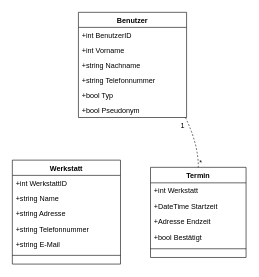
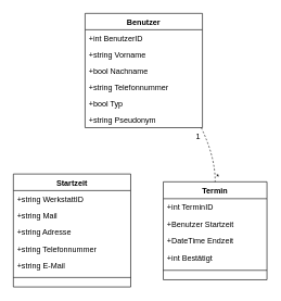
  <mxCell id="0" />
  <mxCell id="1" parent="0" />
  <mxCell id="2" value="Benutzer" style="swimlane;fontStyle=1;align=center;verticalAlign=top;childLayout=stackLayout;horizontal=1;startSize=25.067;horizontalStack=0;resizeParent=1;resizeParentMax=0;resizeLast=0;collapsible=0;marginBottom=0;" parent="1" vertex="1"><mxGeometry x="130" y="20" width="180" height="175.067" as="geometry" /></mxCell>
  <mxCell id="3" value="+int BenutzerID" style="text;strokeColor=none;fillColor=none;align=left;verticalAlign=top;spacingLeft=4;spacingRight=4;overflow=hidden;rotatable=0;points=[[0,0.5],[1,0.5]];portConstraint=eastwest;" parent="2" vertex="1"><mxGeometry y="25.067" width="180" height="25" as="geometry" /></mxCell>
- <mxCell id="4" value="+int Vorname" style="text;strokeColor=none;fillColor=none;align=left;verticalAlign=top;spacingLeft=4;spacingRight=4;overflow=hidden;rotatable=0;points=[[0,0.5],[1,0.5]];portConstraint=eastwest;" parent="2" vertex="1"><mxGeometry y="50.067" width="180" height="25" as="geometry" /></mxCell>
- <mxCell id="5" value="+string Nachname" style="text;strokeColor=none;fillColor=none;align=left;verticalAlign=top;spacingLeft=4;spacingRight=4;overflow=hidden;rotatable=0;points=[[0,0.5],[1,0.5]];portConstraint=eastwest;" parent="2" vertex="1"><mxGeometry y="75.067" width="180" height="25" as="geometry" /></mxCell>
+ <mxCell id="4" value="+string Vorname" style="text;strokeColor=none;fillColor=none;align=left;verticalAlign=top;spacingLeft=4;spacingRight=4;overflow=hidden;rotatable=0;points=[[0,0.5],[1,0.5]];portConstraint=eastwest;" parent="2" vertex="1"><mxGeometry y="50.067" width="180" height="25" as="geometry" /></mxCell>
+ <mxCell id="5" value="+bool Nachname" style="text;strokeColor=none;fillColor=none;align=left;verticalAlign=top;spacingLeft=4;spacingRight=4;overflow=hidden;rotatable=0;points=[[0,0.5],[1,0.5]];portConstraint=eastwest;" parent="2" vertex="1"><mxGeometry y="75.067" width="180" height="25" as="geometry" /></mxCell>
  <mxCell id="6" value="+string Telefonnummer" style="text;strokeColor=none;fillColor=none;align=left;verticalAlign=top;spacingLeft=4;spacingRight=4;overflow=hidden;rotatable=0;points=[[0,0.5],[1,0.5]];portConstraint=eastwest;" parent="2" vertex="1"><mxGeometry y="100.067" width="180" height="25" as="geometry" /></mxCell>
  <mxCell id="7" value="+bool Typ" style="text;strokeColor=none;fillColor=none;align=left;verticalAlign=top;spacingLeft=4;spacingRight=4;overflow=hidden;rotatable=0;points=[[0,0.5],[1,0.5]];portConstraint=eastwest;" vertex="1" parent="2"><mxGeometry y="125.067" width="180" height="25" as="geometry" /></mxCell>
- <mxCell id="8" value="+bool Pseudonym" style="text;strokeColor=none;fillColor=none;align=left;verticalAlign=top;spacingLeft=4;spacingRight=4;overflow=hidden;rotatable=0;points=[[0,0.5],[1,0.5]];portConstraint=eastwest;" vertex="1" parent="2"><mxGeometry y="150.067" width="180" height="25" as="geometry" /></mxCell>
- <mxCell id="9" value="Werkstatt" style="swimlane;fontStyle=1;align=center;verticalAlign=top;childLayout=stackLayout;horizontal=1;startSize=25.385;horizontalStack=0;resizeParent=1;resizeParentMax=0;resizeLast=0;collapsible=0;marginBottom=0;" parent="1" vertex="1"><mxGeometry x="20" y="266" width="180" height="173" as="geometry" /></mxCell>
- <mxCell id="10" value="+int WerkstattID" style="text;strokeColor=none;fillColor=none;align=left;verticalAlign=top;spacingLeft=4;spacingRight=4;overflow=hidden;rotatable=0;points=[[0,0.5],[1,0.5]];portConstraint=eastwest;" parent="9" vertex="1"><mxGeometry y="25" width="180" height="25" as="geometry" /></mxCell>
- <mxCell id="11" value="+string Name" style="text;strokeColor=none;fillColor=none;align=left;verticalAlign=top;spacingLeft=4;spacingRight=4;overflow=hidden;rotatable=0;points=[[0,0.5],[1,0.5]];portConstraint=eastwest;" parent="9" vertex="1"><mxGeometry y="51" width="180" height="25" as="geometry" /></mxCell>
+ <mxCell id="8" value="+string Pseudonym" style="text;strokeColor=none;fillColor=none;align=left;verticalAlign=top;spacingLeft=4;spacingRight=4;overflow=hidden;rotatable=0;points=[[0,0.5],[1,0.5]];portConstraint=eastwest;" vertex="1" parent="2"><mxGeometry y="150.067" width="180" height="25" as="geometry" /></mxCell>
+ <mxCell id="9" value="Startzeit" style="swimlane;fontStyle=1;align=center;verticalAlign=top;childLayout=stackLayout;horizontal=1;startSize=25.385;horizontalStack=0;resizeParent=1;resizeParentMax=0;resizeLast=0;collapsible=0;marginBottom=0;" parent="1" vertex="1"><mxGeometry x="20" y="266" width="180" height="173" as="geometry" /></mxCell>
+ <mxCell id="10" value="+string WerkstattID" style="text;strokeColor=none;fillColor=none;align=left;verticalAlign=top;spacingLeft=4;spacingRight=4;overflow=hidden;rotatable=0;points=[[0,0.5],[1,0.5]];portConstraint=eastwest;" parent="9" vertex="1"><mxGeometry y="25" width="180" height="25" as="geometry" /></mxCell>
+ <mxCell id="11" value="+string Mail" style="text;strokeColor=none;fillColor=none;align=left;verticalAlign=top;spacingLeft=4;spacingRight=4;overflow=hidden;rotatable=0;points=[[0,0.5],[1,0.5]];portConstraint=eastwest;" parent="9" vertex="1"><mxGeometry y="51" width="180" height="25" as="geometry" /></mxCell>
  <mxCell id="12" value="+string Adresse" style="text;strokeColor=none;fillColor=none;align=left;verticalAlign=top;spacingLeft=4;spacingRight=4;overflow=hidden;rotatable=0;points=[[0,0.5],[1,0.5]];portConstraint=eastwest;" parent="9" vertex="1"><mxGeometry y="76" width="180" height="25" as="geometry" /></mxCell>
  <mxCell id="13" value="+string Telefonnummer" style="text;strokeColor=none;fillColor=none;align=left;verticalAlign=top;spacingLeft=4;spacingRight=4;overflow=hidden;rotatable=0;points=[[0,0.5],[1,0.5]];portConstraint=eastwest;" parent="9" vertex="1"><mxGeometry y="102" width="180" height="25" as="geometry" /></mxCell>
  <mxCell id="14" value="+string E-Mail" style="text;strokeColor=none;fillColor=none;align=left;verticalAlign=top;spacingLeft=4;spacingRight=4;overflow=hidden;rotatable=0;points=[[0,0.5],[1,0.5]];portConstraint=eastwest;" parent="9" vertex="1"><mxGeometry y="127" width="180" height="25" as="geometry" /></mxCell>
  <mxCell id="15" style="line;strokeWidth=1;fillColor=none;align=left;verticalAlign=middle;spacingTop=-1;spacingLeft=3;spacingRight=3;rotatable=0;labelPosition=right;points=[];portConstraint=eastwest;strokeColor=inherit;" parent="9" vertex="1"><mxGeometry y="152" width="180" height="13" as="geometry" /></mxCell>
  <mxCell id="16" value="Termin" style="swimlane;fontStyle=1;align=center;verticalAlign=top;childLayout=stackLayout;horizontal=1;startSize=25.818;horizontalStack=0;resizeParent=1;resizeParentMax=0;resizeLast=0;collapsible=0;marginBottom=0;" parent="1" vertex="1"><mxGeometry x="250" y="278" width="159" height="150" as="geometry" /></mxCell>
- <mxCell id="17" value="+int Werkstatt" style="text;strokeColor=none;fillColor=none;align=left;verticalAlign=top;spacingLeft=4;spacingRight=4;overflow=hidden;rotatable=0;points=[[0,0.5],[1,0.5]];portConstraint=eastwest;" parent="16" vertex="1"><mxGeometry y="26" width="159" height="26" as="geometry" /></mxCell>
- <mxCell id="18" value="+DateTime Startzeit" style="text;strokeColor=none;fillColor=none;align=left;verticalAlign=top;spacingLeft=4;spacingRight=4;overflow=hidden;rotatable=0;points=[[0,0.5],[1,0.5]];portConstraint=eastwest;" parent="16" vertex="1"><mxGeometry y="52" width="159" height="26" as="geometry" /></mxCell>
- <mxCell id="19" value="+Adresse Endzeit" style="text;strokeColor=none;fillColor=none;align=left;verticalAlign=top;spacingLeft=4;spacingRight=4;overflow=hidden;rotatable=0;points=[[0,0.5],[1,0.5]];portConstraint=eastwest;" parent="16" vertex="1"><mxGeometry y="77" width="159" height="26" as="geometry" /></mxCell>
- <mxCell id="20" value="+bool Bestätigt" style="text;strokeColor=none;fillColor=none;align=left;verticalAlign=top;spacingLeft=4;spacingRight=4;overflow=hidden;rotatable=0;points=[[0,0.5],[1,0.5]];portConstraint=eastwest;" parent="16" vertex="1"><mxGeometry y="103" width="159" height="26" as="geometry" /></mxCell>
+ <mxCell id="17" value="+int TerminID" style="text;strokeColor=none;fillColor=none;align=left;verticalAlign=top;spacingLeft=4;spacingRight=4;overflow=hidden;rotatable=0;points=[[0,0.5],[1,0.5]];portConstraint=eastwest;" parent="16" vertex="1"><mxGeometry y="26" width="159" height="26" as="geometry" /></mxCell>
+ <mxCell id="18" value="+Benutzer Startzeit" style="text;strokeColor=none;fillColor=none;align=left;verticalAlign=top;spacingLeft=4;spacingRight=4;overflow=hidden;rotatable=0;points=[[0,0.5],[1,0.5]];portConstraint=eastwest;" parent="16" vertex="1"><mxGeometry y="52" width="159" height="26" as="geometry" /></mxCell>
+ <mxCell id="19" value="+DateTime Endzeit" style="text;strokeColor=none;fillColor=none;align=left;verticalAlign=top;spacingLeft=4;spacingRight=4;overflow=hidden;rotatable=0;points=[[0,0.5],[1,0.5]];portConstraint=eastwest;" parent="16" vertex="1"><mxGeometry y="77" width="159" height="26" as="geometry" /></mxCell>
+ <mxCell id="20" value="+int Bestätigt" style="text;strokeColor=none;fillColor=none;align=left;verticalAlign=top;spacingLeft=4;spacingRight=4;overflow=hidden;rotatable=0;points=[[0,0.5],[1,0.5]];portConstraint=eastwest;" parent="16" vertex="1"><mxGeometry y="103" width="159" height="26" as="geometry" /></mxCell>
  <mxCell id="21" style="line;strokeWidth=1;fillColor=none;align=left;verticalAlign=middle;spacingTop=-1;spacingLeft=3;spacingRight=3;rotatable=0;labelPosition=right;points=[];portConstraint=eastwest;strokeColor=inherit;" parent="16" vertex="1"><mxGeometry y="129" width="159" height="13" as="geometry" /></mxCell>
  <mxCell id="22" value="" style="curved=1;startArrow=none;endArrow=none;exitX=0.99;exitY=1;entryX=0.5;entryY=0;dashed=1;" parent="1" source="2" target="16" edge="1"><mxGeometry relative="1" as="geometry"><Array as="points"><mxPoint x="330" y="241" /></Array></mxGeometry></mxCell>
  <mxCell id="23" value="1" style="edgeLabel;resizable=0;labelBackgroundColor=none;fontSize=12;align=right;verticalAlign=top;" parent="22" vertex="1"><mxGeometry x="-1" relative="1" as="geometry" /></mxCell>
  <mxCell id="24" value="*" style="edgeLabel;resizable=0;labelBackgroundColor=none;fontSize=12;align=left;verticalAlign=bottom;" parent="22" vertex="1"><mxGeometry x="1" relative="1" as="geometry" /></mxCell>
